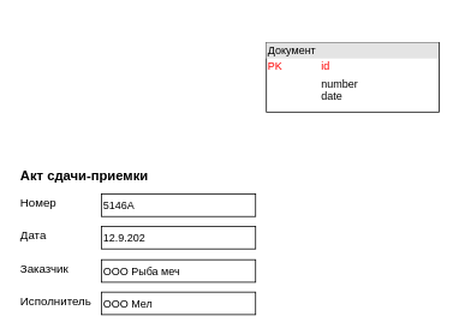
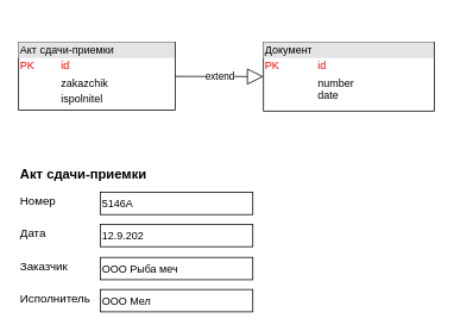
  <mxCell id="0" />
  <mxCell id="1" parent="0" />
+ <mxCell id="2" value="&lt;div style=&quot;box-sizing: border-box ; width: 100% ; background: #e4e4e4 ; padding: 2px&quot;&gt;Акт сдачи-приемки&lt;/div&gt;&lt;table style=&quot;width: 100% ; font-size: 1em&quot; cellpadding=&quot;2&quot; cellspacing=&quot;0&quot;&gt;&lt;tbody&gt;&lt;tr&gt;&lt;td&gt;&lt;font color=&quot;#ff0000&quot;&gt;PK&lt;/font&gt;&lt;/td&gt;&lt;td&gt;&lt;font color=&quot;#ff0000&quot;&gt;id&lt;/font&gt;&lt;/td&gt;&lt;/tr&gt;&lt;tr&gt;&lt;td&gt;&lt;br&gt;&lt;/td&gt;&lt;td&gt;zakazchik&lt;/td&gt;&lt;/tr&gt;&lt;tr&gt;&lt;td&gt;&lt;br&gt;&lt;/td&gt;&lt;td&gt;ispolnitel&lt;/td&gt;&lt;/tr&gt;&lt;/tbody&gt;&lt;/table&gt;" style="verticalAlign=top;align=left;overflow=fill;html=1;" vertex="1" parent="1"><mxGeometry x="20" y="47" width="176" height="76" as="geometry" /></mxCell>
  <mxCell id="3" value="" style="resizable=0;html=1;align=left;verticalAlign=bottom;labelBackgroundColor=#ffffff;fontSize=10;" connectable="0" vertex="1" parent="1"><mxGeometry x="467" y="20" as="geometry" /></mxCell>
  <mxCell id="4" value="&lt;div style=&quot;box-sizing: border-box ; width: 100% ; background: #e4e4e4 ; padding: 2px&quot;&gt;Документ&lt;/div&gt;&lt;table style=&quot;width: 100% ; font-size: 1em&quot; cellpadding=&quot;2&quot; cellspacing=&quot;0&quot;&gt;&lt;tbody&gt;&lt;tr&gt;&lt;td&gt;&lt;font color=&quot;#ff0000&quot;&gt;PK&lt;/font&gt;&lt;/td&gt;&lt;td&gt;&lt;font color=&quot;#ff0000&quot;&gt;id&lt;/font&gt;&lt;/td&gt;&lt;/tr&gt;&lt;tr&gt;&lt;td&gt;&lt;br&gt;&lt;/td&gt;&lt;td&gt;number&lt;br&gt;date&lt;br&gt;&lt;/td&gt;&lt;/tr&gt;&lt;/tbody&gt;&lt;/table&gt;" style="verticalAlign=top;align=left;overflow=fill;html=1;" vertex="1" parent="1"><mxGeometry x="295" y="47" width="192" height="77" as="geometry" /></mxCell>
  <mxCell id="5" value="" style="resizable=0;html=1;align=left;verticalAlign=bottom;labelBackgroundColor=#ffffff;fontSize=10;" connectable="0" vertex="1" parent="1"><mxGeometry x="467" y="138" as="geometry" /></mxCell>
+ <mxCell id="6" value="extend" style="endArrow=block;endSize=16;endFill=0;html=1;" edge="1" parent="1" source="2" target="4"><mxGeometry width="160" relative="1" as="geometry"><mxPoint x="214" y="45" as="sourcePoint" /><mxPoint x="374" y="45" as="targetPoint" /></mxGeometry></mxCell>
  <mxCell id="7" value="Акт сдачи-приемки" style="text;html=1;strokeColor=none;fillColor=none;align=left;verticalAlign=middle;whiteSpace=wrap;rounded=0;fontSize=15;fontStyle=1" vertex="1" parent="1"><mxGeometry x="20" y="184" width="243" height="20" as="geometry" /></mxCell>
  <mxCell id="8" value="5146А" style="rounded=0;whiteSpace=wrap;html=1;align=left;" vertex="1" parent="1"><mxGeometry x="112" y="215" width="171" height="25" as="geometry" /></mxCell>
  <mxCell id="9" value="Номер" style="text;html=1;strokeColor=none;fillColor=none;align=left;verticalAlign=middle;whiteSpace=wrap;rounded=0;fontSize=13;fontStyle=0" vertex="1" parent="1"><mxGeometry x="20" y="215" width="75" height="20" as="geometry" /></mxCell>
  <mxCell id="10" value="12.9.202" style="rounded=0;whiteSpace=wrap;html=1;align=left;" vertex="1" parent="1"><mxGeometry x="112" y="251" width="171" height="25" as="geometry" /></mxCell>
  <mxCell id="11" value="Дата" style="text;html=1;strokeColor=none;fillColor=none;align=left;verticalAlign=middle;whiteSpace=wrap;rounded=0;fontSize=13;fontStyle=0" vertex="1" parent="1"><mxGeometry x="20" y="251" width="75" height="20" as="geometry" /></mxCell>
  <mxCell id="12" value="ООО Рыба меч" style="rounded=0;whiteSpace=wrap;html=1;align=left;" vertex="1" parent="1"><mxGeometry x="112" y="288" width="171" height="25" as="geometry" /></mxCell>
  <mxCell id="13" value="Заказчик" style="text;html=1;strokeColor=none;fillColor=none;align=left;verticalAlign=middle;whiteSpace=wrap;rounded=0;fontSize=13;fontStyle=0" vertex="1" parent="1"><mxGeometry x="20" y="288" width="75" height="20" as="geometry" /></mxCell>
  <mxCell id="14" value="ООО Мел" style="rounded=0;whiteSpace=wrap;html=1;align=left;" vertex="1" parent="1"><mxGeometry x="112" y="324" width="171" height="25" as="geometry" /></mxCell>
  <mxCell id="15" value="Исполнитель" style="text;html=1;strokeColor=none;fillColor=none;align=left;verticalAlign=middle;whiteSpace=wrap;rounded=0;fontSize=13;fontStyle=0" vertex="1" parent="1"><mxGeometry x="20" y="324" width="75" height="20" as="geometry" /></mxCell>
